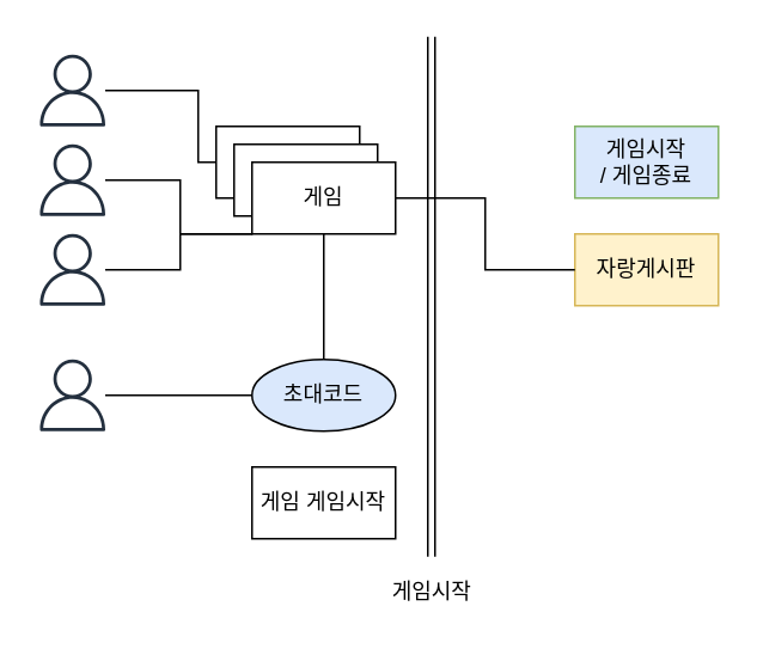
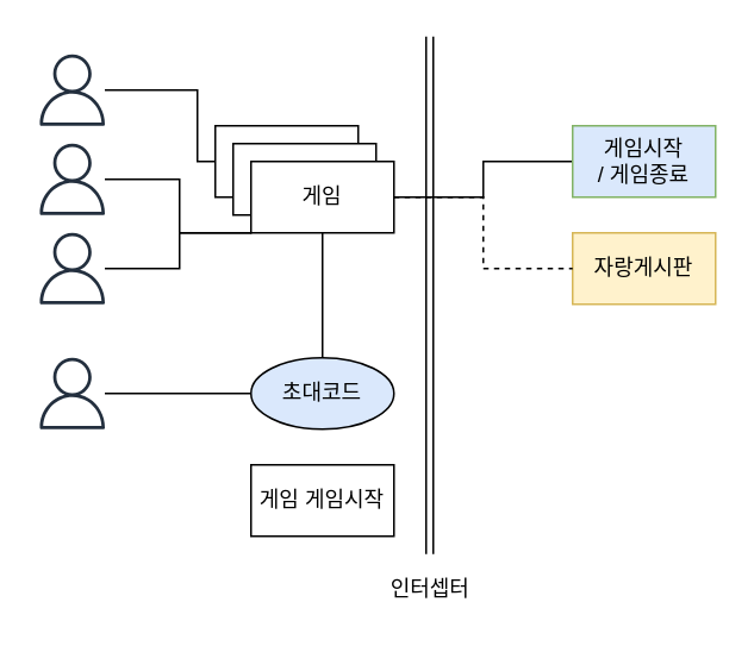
  <mxCell id="0" />
  <mxCell id="1" parent="0" />
  <mxCell id="2" style="edgeStyle=orthogonalEdgeStyle;rounded=0;orthogonalLoop=1;jettySize=auto;html=1;entryX=0.5;entryY=1;entryDx=0;entryDy=0;endArrow=none;endFill=0;" edge="1" parent="1" source="15" target="18"><mxGeometry relative="1" as="geometry" /></mxCell>
  <mxCell id="3" value="" style="outlineConnect=0;fontColor=#232F3E;gradientColor=none;fillColor=#232F3E;strokeColor=none;dashed=0;verticalLabelPosition=bottom;verticalAlign=top;align=center;html=1;fontSize=12;fontStyle=0;aspect=fixed;pointerEvents=1;shape=mxgraph.aws4.user;" vertex="1" parent="1"><mxGeometry x="20" y="30" width="40" height="40" as="geometry" /></mxCell>
+ <mxCell id="4" style="edgeStyle=orthogonalEdgeStyle;rounded=0;orthogonalLoop=1;jettySize=auto;html=1;exitX=0;exitY=0.5;exitDx=0;exitDy=0;entryX=1;entryY=0.5;entryDx=0;entryDy=0;endArrow=none;endFill=0;" edge="1" parent="1" source="5" target="18"><mxGeometry relative="1" as="geometry" /></mxCell>
  <mxCell id="5" value="게임시작&lt;br&gt;/ 게임종료" style="rounded=0;whiteSpace=wrap;html=1;fillColor=#dae8fc;strokeColor=#82b366;" vertex="1" parent="1"><mxGeometry x="320" y="70" width="80" height="40" as="geometry" /></mxCell>
  <mxCell id="6" value="자랑게시판" style="rounded=0;whiteSpace=wrap;html=1;fillColor=#fff2cc;strokeColor=#d6b656;" vertex="1" parent="1"><mxGeometry x="320" y="130" width="80" height="40" as="geometry" /></mxCell>
  <mxCell id="7" value="" style="outlineConnect=0;fontColor=#232F3E;gradientColor=none;fillColor=#232F3E;strokeColor=none;dashed=0;verticalLabelPosition=bottom;verticalAlign=top;align=center;html=1;fontSize=12;fontStyle=0;aspect=fixed;pointerEvents=1;shape=mxgraph.aws4.user;" vertex="1" parent="1"><mxGeometry x="20" y="80" width="40" height="40" as="geometry" /></mxCell>
  <mxCell id="8" value="" style="outlineConnect=0;fontColor=#232F3E;gradientColor=none;fillColor=#232F3E;strokeColor=none;dashed=0;verticalLabelPosition=bottom;verticalAlign=top;align=center;html=1;fontSize=12;fontStyle=0;aspect=fixed;pointerEvents=1;shape=mxgraph.aws4.user;" vertex="1" parent="1"><mxGeometry x="20" y="130" width="40" height="40" as="geometry" /></mxCell>
  <mxCell id="9" style="edgeStyle=orthogonalEdgeStyle;rounded=0;orthogonalLoop=1;jettySize=auto;html=1;exitX=0;exitY=0.5;exitDx=0;exitDy=0;endArrow=none;endFill=0;" edge="1" parent="1" source="16" target="3"><mxGeometry relative="1" as="geometry"><Array as="points"><mxPoint x="110" y="90" /><mxPoint x="110" y="50" /></Array></mxGeometry></mxCell>
  <mxCell id="10" value="" style="edgeStyle=orthogonalEdgeStyle;rounded=0;orthogonalLoop=1;jettySize=auto;html=1;endArrow=none;endFill=0;" edge="1" parent="1" source="18" target="7"><mxGeometry relative="1" as="geometry"><Array as="points"><mxPoint x="100" y="130" /><mxPoint x="100" y="100" /></Array></mxGeometry></mxCell>
  <mxCell id="11" style="edgeStyle=orthogonalEdgeStyle;rounded=0;orthogonalLoop=1;jettySize=auto;html=1;exitX=0;exitY=0.5;exitDx=0;exitDy=0;endArrow=none;endFill=0;" edge="1" parent="1" source="18" target="8"><mxGeometry relative="1" as="geometry"><Array as="points"><mxPoint x="140" y="130" /><mxPoint x="100" y="130" /><mxPoint x="100" y="150" /></Array></mxGeometry></mxCell>
- <mxCell id="12" style="edgeStyle=orthogonalEdgeStyle;rounded=0;orthogonalLoop=1;jettySize=auto;html=1;exitX=1;exitY=0.5;exitDx=0;exitDy=0;entryX=0;entryY=0.5;entryDx=0;entryDy=0;endArrow=none;endFill=0;" edge="1" parent="1" source="18" target="6"><mxGeometry relative="1" as="geometry" /></mxCell>
+ <mxCell id="12" style="edgeStyle=orthogonalEdgeStyle;rounded=0;orthogonalLoop=1;jettySize=auto;html=1;exitX=1;exitY=0.5;exitDx=0;exitDy=0;entryX=0;entryY=0.5;entryDx=0;entryDy=0;endArrow=none;endFill=0;dashed=1;" edge="1" parent="1" source="18" target="6"><mxGeometry relative="1" as="geometry" /></mxCell>
  <mxCell id="13" value="" style="shape=link;html=1;endArrow=none;endFill=0;" edge="1" parent="1"><mxGeometry width="50" height="50" relative="1" as="geometry"><mxPoint x="240" y="310" as="sourcePoint" /><mxPoint x="240" y="20" as="targetPoint" /></mxGeometry></mxCell>
- <mxCell id="14" value="게임시작" style="text;html=1;align=center;verticalAlign=middle;resizable=0;points=[];autosize=1;" vertex="1" parent="1"><mxGeometry x="210" y="320" width="60" height="20" as="geometry" /></mxCell>
+ <mxCell id="14" value="인터셉터" style="text;html=1;align=center;verticalAlign=middle;resizable=0;points=[];autosize=1;" vertex="1" parent="1"><mxGeometry x="210" y="320" width="60" height="20" as="geometry" /></mxCell>
  <mxCell id="15" value="" style="outlineConnect=0;fontColor=#232F3E;gradientColor=none;fillColor=#232F3E;strokeColor=none;dashed=0;verticalLabelPosition=bottom;verticalAlign=top;align=center;html=1;fontSize=12;fontStyle=0;aspect=fixed;pointerEvents=1;shape=mxgraph.aws4.user;" vertex="1" parent="1"><mxGeometry x="20" y="200" width="40" height="40" as="geometry" /></mxCell>
  <mxCell id="16" value="그룹" style="rounded=0;whiteSpace=wrap;html=1;" vertex="1" parent="1"><mxGeometry x="120" y="70" width="80" height="40" as="geometry" /></mxCell>
  <mxCell id="17" value="그룹" style="rounded=0;whiteSpace=wrap;html=1;" vertex="1" parent="1"><mxGeometry x="130" y="80" width="80" height="40" as="geometry" /></mxCell>
  <mxCell id="18" value="게임" style="rounded=0;whiteSpace=wrap;html=1;" vertex="1" parent="1"><mxGeometry x="140" y="90" width="80" height="40" as="geometry" /></mxCell>
  <mxCell id="19" value="초대코드" style="ellipse;whiteSpace=wrap;html=1;fillColor=#dae8fc;" vertex="1" parent="1"><mxGeometry x="140" y="200" width="80" height="40" as="geometry" /></mxCell>
  <mxCell id="20" value="게임 게임시작" style="rounded=0;whiteSpace=wrap;html=1;" vertex="1" parent="1"><mxGeometry x="140" y="260" width="80" height="40" as="geometry" /></mxCell>
